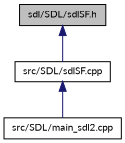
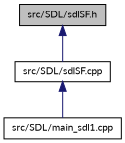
  digraph {
    fontname=Lato
    node [color=black fillcolor=white fontname=Lato fontsize=10 shape=record style=filled]
    edge [color=midnightblue dir=back fontname=Lato fontsize=10 labelfontname=Helvetica labelfontsize=10 style=solid]
-   n1 [fillcolor=grey75 fontcolor=black height=0.2 label="sdl/SDL/sdlSF.h" width=0.4]
+   n1 [fillcolor=grey75 fontcolor=black height=0.2 label="src/SDL/sdlSF.h" width=0.4]
    n2 [height=0.2 label="src/SDL/sdlSF.cpp" width=0.4]
-   n3 [height=0.2 label="src/SDL/main_sdl2.cpp" width=0.4]
+   n3 [height=0.2 label="src/SDL/main_sdl1.cpp" width=0.4]
    n1 -> n2
    n2 -> n3
  }
